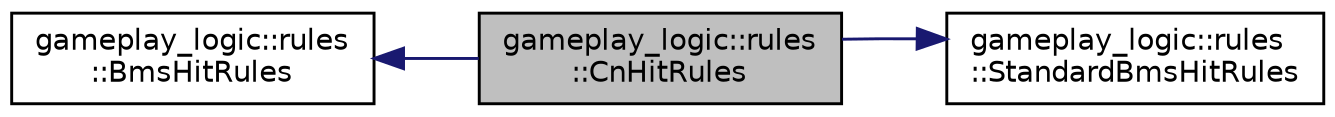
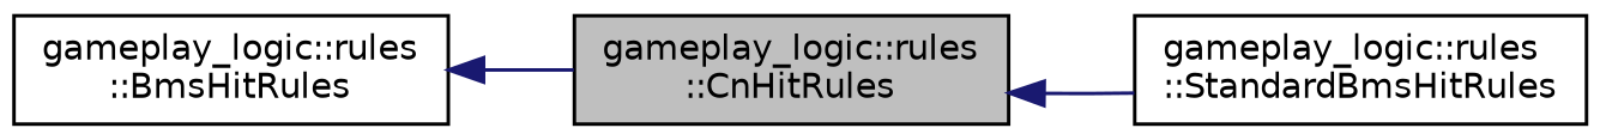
  digraph {
    rankdir=LR
    node [color=black fillcolor=white fontname=Helvetica fontsize=10 shape=record style=filled]
    edge [color=midnightblue dir=back fontname=Helvetica fontsize=10 labelfontname=Helvetica labelfontsize=10 style=solid]
    n1 [fillcolor=grey75 fontcolor=black height=0.2 label="gameplay_logic::rules\l::CnHitRules" width=0.4]
    n2 [height=0.2 label="gameplay_logic::rules\l::StandardBmsHitRules" width=0.4]
    n3 [height=0.2 label="gameplay_logic::rules\l::BmsHitRules" width=0.4]
-   n2 -> n1
+   n1 -> n2
    n3 -> n1
  }
